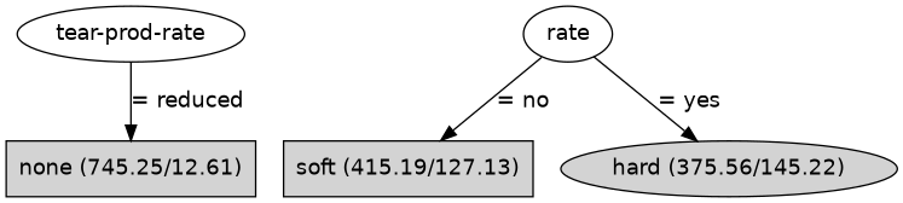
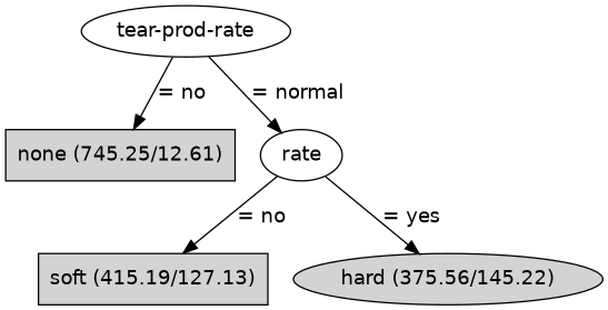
  digraph {
    fontname="DejaVu Sans"
    node [fontname="DejaVu Sans" style=filled]
    edge [fontname="DejaVu Sans"]
    n1 [label="tear-prod-rate" style=""]
    n2 [label="none (745.25/12.61)" shape=box]
    n3 [label=rate style=""]
    n4 [label="soft (415.19/127.13)" shape=box]
    n5 [label="hard (375.56/145.22)" shape=ellipse]
-   n1 -> n2 [label="= reduced"]
+   n1 -> n2 [label="= no"]
+   n1 -> n3 [label="= normal"]
    n3 -> n4 [label="= no"]
    n3 -> n5 [label="= yes"]
  }
